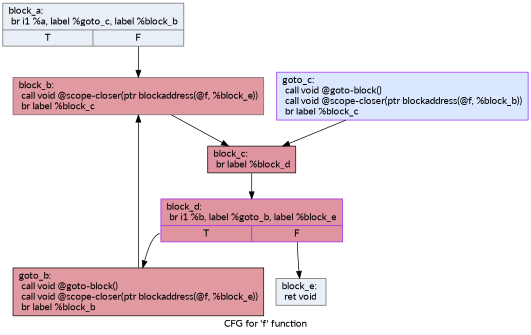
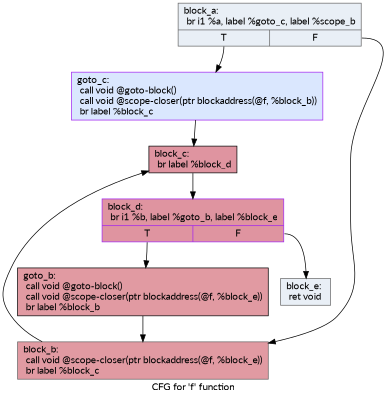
  digraph {
    fontname=Lato
    label="CFG for 'f' function"
    node [color=gray40 fillcolor="#cedaeb70" fontname=Lato shape=record style=filled]
    edge [fontname=Lato]
-   n1 [label="{block_a:\l  br i1 %a, label %goto_c, label %block_b\l|{<s0>T|<s1>F}}"]
+   n1 [label="{block_a:\l  br i1 %a, label %goto_c, label %scope_b\l|{<s0>T|<s1>F}}"]
    n2 [color=purple fillcolor="#abc8fd70" label="{goto_c:                                           \l  call void @goto-block()\l  call void @scope-closer(ptr blockaddress(@f, %block_b))\l  br label %block_c\l}"]
    n3 [fillcolor="#bb1b2c70" label="{block_b:                                          \l  call void @scope-closer(ptr blockaddress(@f, %block_e))\l  br label %block_c\l}"]
    n4 [color=black fillcolor="#b70d2870" label="{block_c:                                          \l  br label %block_d\l}"]
    n5 [color=purple fillcolor="#b70d2870" label="{block_d:                                          \l  br i1 %b, label %goto_b, label %block_e\l|{<s0>T|<s1>F}}"]
    n6 [color=black fillcolor="#bb1b2c70" label="{goto_b:                                           \l  call void @goto-block()\l  call void @scope-closer(ptr blockaddress(@f, %block_e))\l  br label %block_b\l}"]
    n7 [label="{block_e:                                          \l  ret void\l}"]
+   n1 -> n2 [tailport=s0]
    n1 -> n3 [tailport=s1]
    n2 -> n4
    n3 -> n4
    n4 -> n5
    n5 -> n6 [tailport=s0]
    n5 -> n7 [tailport=s1]
    n6 -> n3
  }
